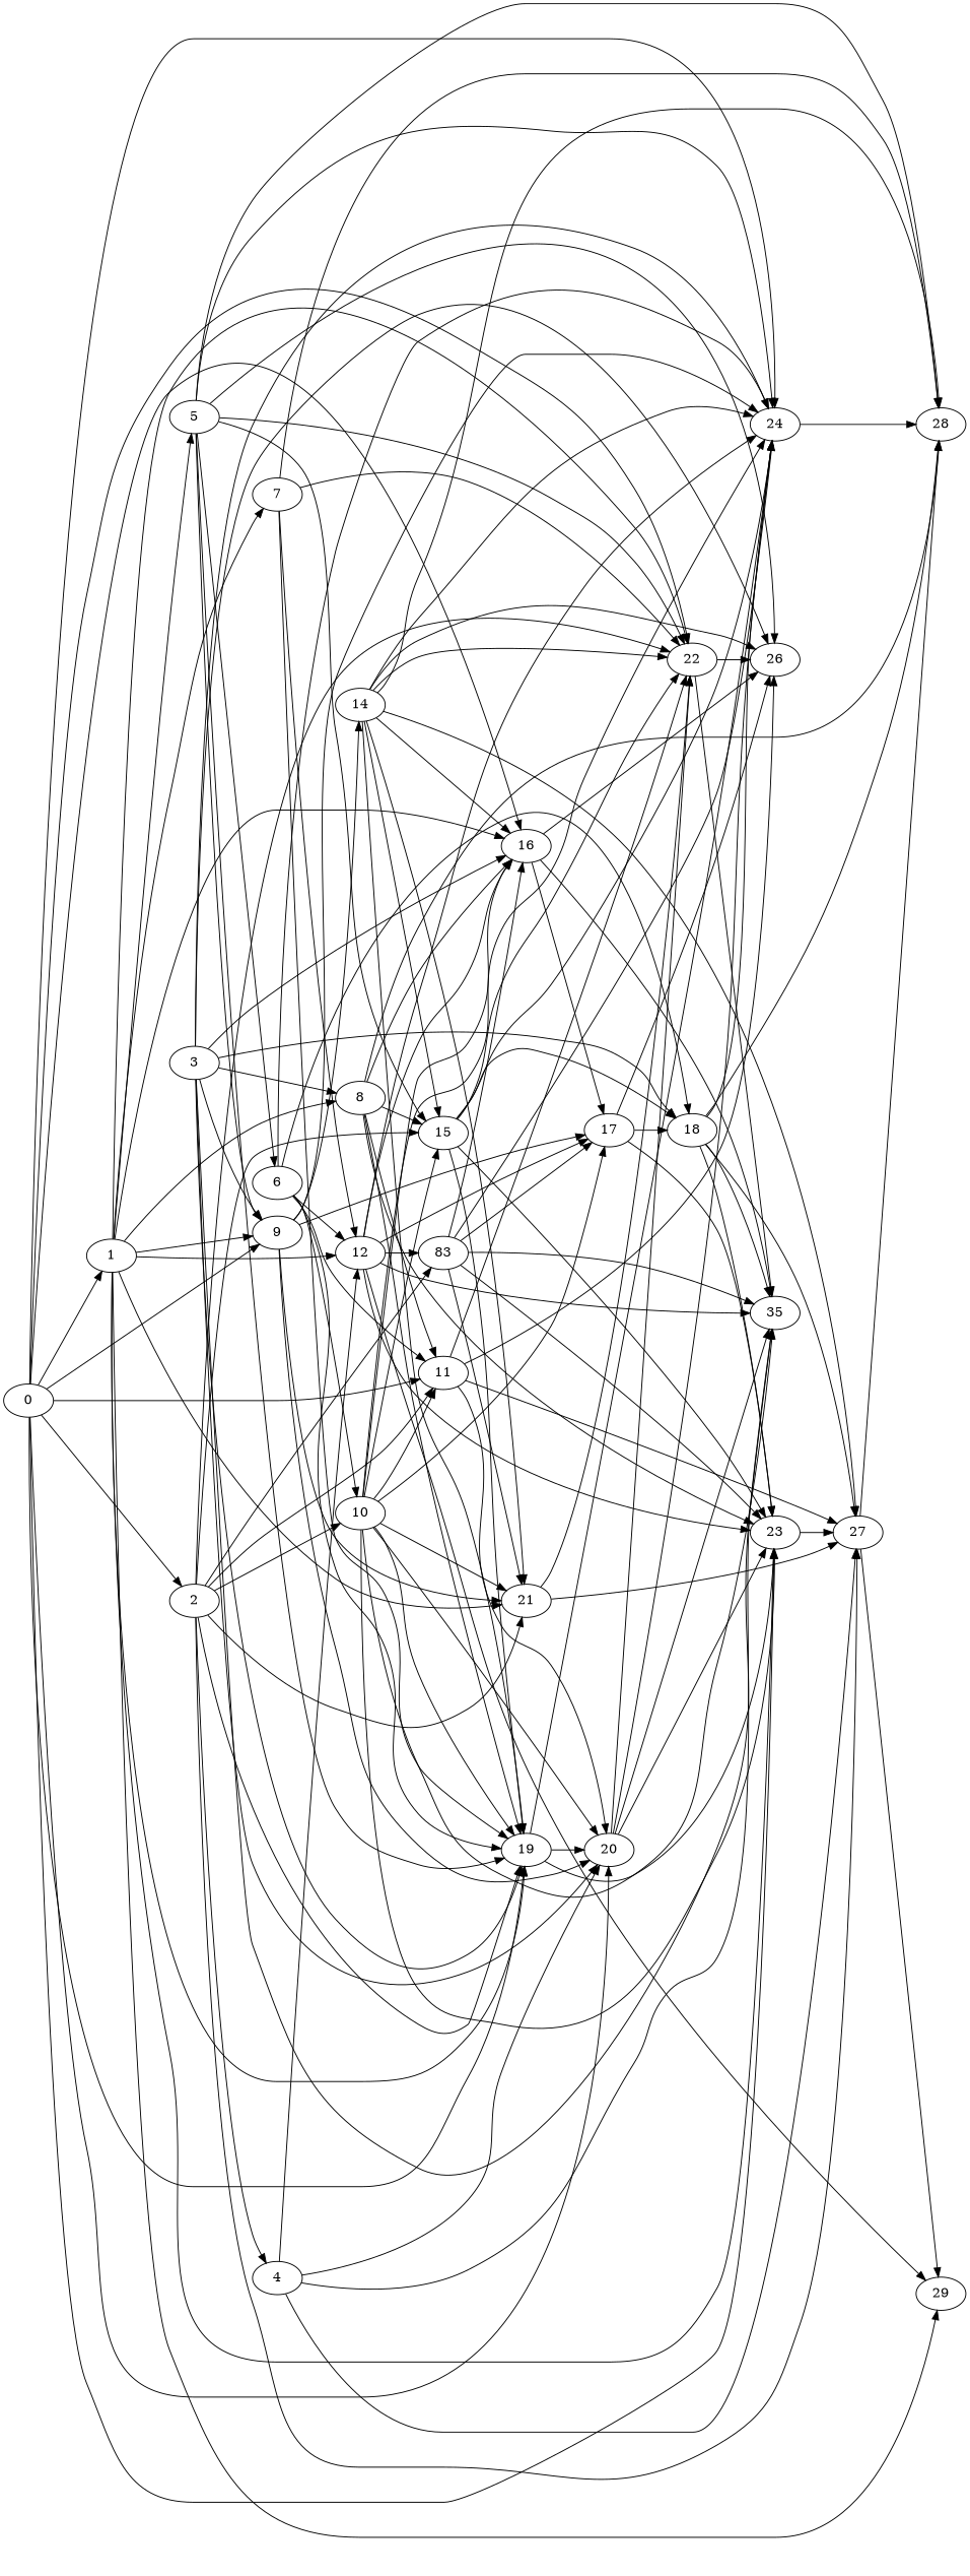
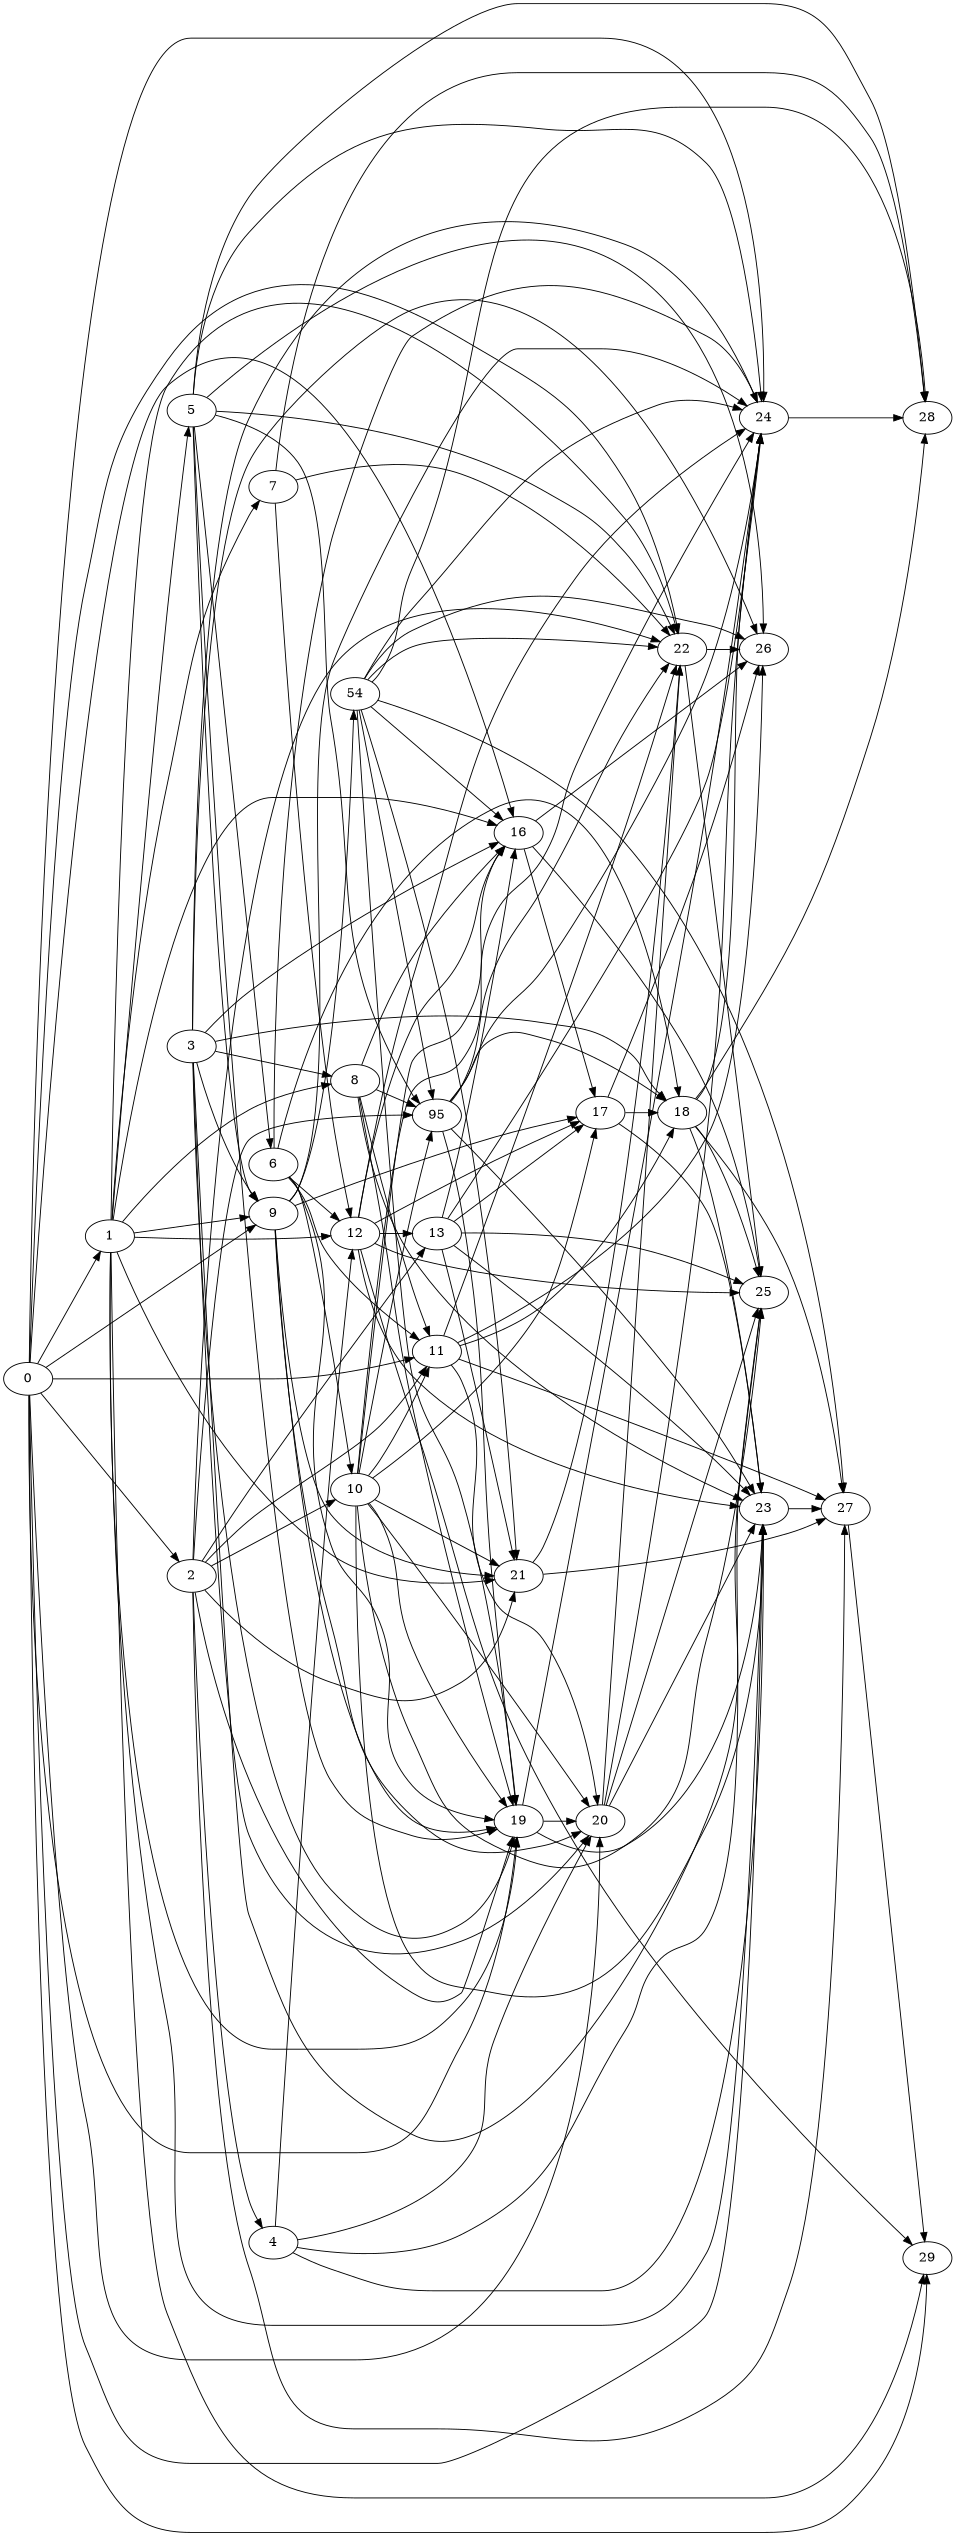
  digraph {
    CCR=0.1
    Density=4.8
    "No of edges"=144
    "No of nodes"=30
    "Node concurrency"=-1
    "Total sequential time"=8491
    rankdir=LR
    node [Weight=494]
    edge [Weight=5]
    0 [Weight=296]
    1 [Weight=296]
    2 [Weight=444]
    9
    11 [Weight=197]
    16 [Weight=99]
    19 [Weight=148]
    20 [Weight=395]
    22 [Weight=99]
    23
    24 [Weight=247]
    29 [Weight=148]
    5 [Weight=444]
    7 [Weight=148]
    8 [Weight=197]
    12 [Weight=296]
    21 [Weight=197]
    4 [Weight=247]
    10 [Weight=247]
-   13 [Weight=99 label=83]
-   15
+   13 [Weight=99]
+   15 [label=95]
    27 [Weight=395]
-   14 [Weight=247]
+   14 [Weight=247 label=54]
    17
    18 [Weight=148]
    26 [Weight=444]
-   25 [Weight=197 label=35]
+   25 [Weight=197]
    28 [Weight=247]
    6
    3 [Weight=99]
    0 -> 1 [Weight=6]
    0 -> 2 [Weight=3]
    0 -> 9
    0 -> 11 [Weight=8]
    0 -> 16 [Weight=10]
    0 -> 19 [Weight=4]
    0 -> 20 [Weight=2]
    0 -> 22 [Weight=9]
    0 -> 23 [Weight=6]
    0 -> 24
+   0 -> 29 [Weight=4]
    1 -> 9 [Weight=3]
    1 -> 16 [Weight=2]
    1 -> 19 [Weight=8]
    1 -> 22 [Weight=4]
    1 -> 23 [Weight=8]
    1 -> 29 [Weight=4]
    1 -> 5 [Weight=9]
    1 -> 7 [Weight=6]
    1 -> 8 [Weight=8]
    1 -> 12
    1 -> 21 [Weight=10]
    2 -> 11
    2 -> 19
    2 -> 22 [Weight=6]
    2 -> 21 [Weight=3]
    2 -> 4 [Weight=8]
    2 -> 10 [Weight=2]
    2 -> 13 [Weight=10]
    2 -> 15
    2 -> 27 [Weight=3]
    9 -> 20 [Weight=7]
    9 -> 24
    9 -> 21 [Weight=9]
    9 -> 14 [Weight=10]
    9 -> 17 [Weight=3]
    11 -> 20
    11 -> 22 [Weight=9]
    11 -> 27
+   11 -> 18 [Weight=4]
    11 -> 26
    16 -> 17 [Weight=3]
    16 -> 26 [Weight=3]
    16 -> 25 [Weight=6]
    19 -> 20 [Weight=6]
    19 -> 23 [Weight=3]
    19 -> 24 [Weight=3]
    20 -> 22 [Weight=6]
    20 -> 23
    20 -> 24
    20 -> 25
    22 -> 26 [Weight=7]
    22 -> 25 [Weight=10]
    23 -> 27 [Weight=8]
    24 -> 28 [Weight=2]
    5 -> 9
    5 -> 19 [Weight=9]
    5 -> 22 [Weight=2]
    5 -> 24 [Weight=6]
    5 -> 15 [Weight=8]
    5 -> 26 [Weight=7]
    5 -> 28 [Weight=10]
    5 -> 6 [Weight=4]
-   7 -> 19 [Weight=3]
+   9 -> 19 [Weight=3]
    7 -> 22 [Weight=9]
    7 -> 12 [Weight=4]
    7 -> 28 [Weight=7]
    8 -> 11
    8 -> 16 [Weight=9]
    8 -> 19 [Weight=4]
    8 -> 23 [Weight=4]
    8 -> 15 [Weight=2]
-   8 -> 28
    12 -> 16 [Weight=3]
    12 -> 23 [Weight=7]
    12 -> 24 [Weight=10]
    12 -> 29
    12 -> 13 [Weight=9]
    12 -> 17 [Weight=9]
    12 -> 25 [Weight=10]
    21 -> 22 [Weight=3]
    21 -> 27 [Weight=3]
    4 -> 20 [Weight=8]
    4 -> 12 [Weight=10]
-   4 -> 27 [Weight=4]
+   4 -> 23 [Weight=4]
    4 -> 25 [Weight=2]
    10 -> 11 [Weight=10]
    10 -> 16 [Weight=4]
    10 -> 19 [Weight=8]
    10 -> 20 [Weight=6]
    10 -> 23 [Weight=2]
    10 -> 24 [Weight=2]
    10 -> 21 [Weight=2]
    10 -> 15 [Weight=6]
    10 -> 17 [Weight=4]
    10 -> 25 [Weight=8]
    13 -> 16 [Weight=2]
    13 -> 23 [Weight=8]
    13 -> 24 [Weight=10]
    13 -> 21 [Weight=3]
    13 -> 17
    13 -> 25 [Weight=9]
    15 -> 19
    15 -> 22 [Weight=8]
    15 -> 23
    15 -> 24 [Weight=2]
    15 -> 18 [Weight=8]
    27 -> 29 [Weight=3]
-   27 -> 28 [Weight=6]
    14 -> 16 [Weight=6]
    14 -> 19 [Weight=9]
    14 -> 22 [Weight=8]
    14 -> 24 [Weight=4]
    14 -> 21 [Weight=4]
    14 -> 15
    14 -> 27 [Weight=6]
    14 -> 26
    14 -> 28 [Weight=9]
    17 -> 23 [Weight=7]
    17 -> 18 [Weight=8]
    17 -> 26 [Weight=4]
    18 -> 23 [Weight=2]
    18 -> 24
    18 -> 27 [Weight=2]
    18 -> 25 [Weight=8]
    18 -> 28 [Weight=8]
    6 -> 11 [Weight=6]
    6 -> 19 [Weight=10]
    6 -> 24 [Weight=4]
    6 -> 12 [Weight=8]
    6 -> 10 [Weight=10]
    6 -> 18 [Weight=8]
    3 -> 9
    3 -> 16 [Weight=7]
    3 -> 19 [Weight=7]
    3 -> 20 [Weight=9]
    3 -> 24 [Weight=6]
    3 -> 8 [Weight=7]
    3 -> 18
    3 -> 26 [Weight=9]
    3 -> 25 [Weight=7]
  }
